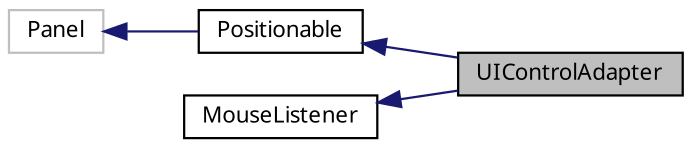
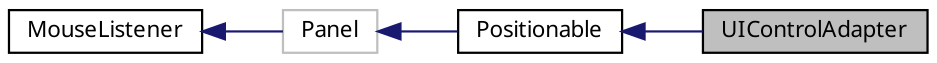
  digraph {
    fontname="Noto Sans"
    rankdir=LR
    node [color=black fillcolor=white fontname="Noto Sans" fontsize=10 shape=record style=filled]
    edge [color=midnightblue dir=back fontname="Noto Sans" fontsize=10 labelfontname=FreeSans labelfontsize=10 style=solid]
    n1 [fillcolor=grey75 fontcolor=black height=0.2 label=UIControlAdapter width=0.4]
    n2 [color=grey75 height=0.2 label=Panel width=0.4]
    n3 [height=0.2 label=Positionable width=0.4]
    n4 [height=0.2 label=MouseListener width=0.4]
    n2 -> n3
    n3 -> n1
-   n4 -> n1
+   n4 -> n2
  }
